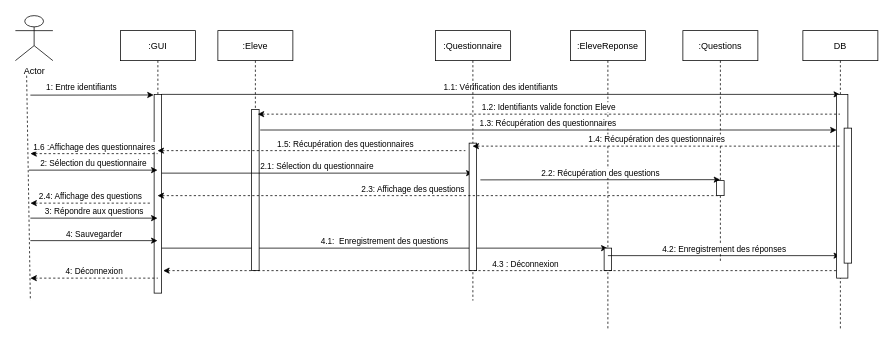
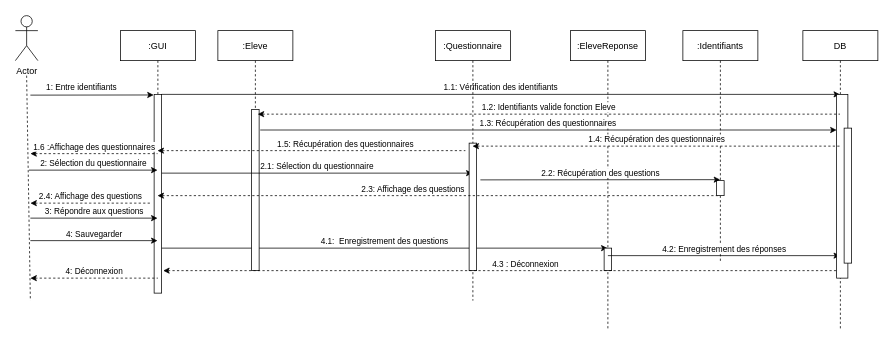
  <mxCell id="0" />
  <mxCell id="1" parent="0" />
  <mxCell id="2" value=":GUI" style="shape=umlLifeline;perimeter=lifelinePerimeter;container=1;collapsible=0;recursiveResize=0;rounded=0;shadow=0;strokeWidth=1;" parent="1" vertex="1"><mxGeometry x="160" y="40" width="100" height="350" as="geometry" /></mxCell>
  <mxCell id="3" value="" style="points=[];perimeter=orthogonalPerimeter;rounded=0;shadow=0;strokeWidth=1;" parent="2" vertex="1"><mxGeometry x="45" y="85" width="10" height="265" as="geometry" /></mxCell>
  <mxCell id="4" value="1.1: Vérification des identifiants" style="endArrow=classic;html=1;rounded=0;verticalAlign=bottom;" edge="1" parent="2" target="21"><mxGeometry width="50" height="50" relative="1" as="geometry"><mxPoint x="55" y="85" as="sourcePoint" /><mxPoint x="210" y="85" as="targetPoint" /></mxGeometry></mxCell>
  <mxCell id="5" value="4.1:&amp;nbsp; Enregistrement des questions" style="endArrow=classic;html=1;rounded=0;verticalAlign=bottom;" edge="1" parent="2" target="11"><mxGeometry width="50" height="50" relative="1" as="geometry"><mxPoint x="55" y="290" as="sourcePoint" /><mxPoint x="210" y="290" as="targetPoint" /></mxGeometry></mxCell>
  <mxCell id="6" value=":Eleve" style="shape=umlLifeline;perimeter=lifelinePerimeter;container=1;collapsible=0;recursiveResize=0;rounded=0;shadow=0;strokeWidth=1;" parent="1" vertex="1"><mxGeometry x="290" y="40" width="100" height="320" as="geometry" /></mxCell>
  <mxCell id="7" value="" style="points=[];perimeter=orthogonalPerimeter;rounded=0;shadow=0;strokeWidth=1;" parent="6" vertex="1"><mxGeometry x="45" y="105" width="10" height="215" as="geometry" /></mxCell>
  <mxCell id="8" value="2.1: Sélection du questionnaire" style="endArrow=classic;html=1;rounded=0;verticalAlign=bottom;" edge="1" parent="6" target="9"><mxGeometry width="50" height="50" relative="1" as="geometry"><mxPoint x="-75" y="190" as="sourcePoint" /><mxPoint x="80" y="190" as="targetPoint" /></mxGeometry></mxCell>
  <mxCell id="9" value=":Questionnaire" style="shape=umlLifeline;perimeter=lifelinePerimeter;container=1;collapsible=0;recursiveResize=0;rounded=0;shadow=0;strokeWidth=1;" parent="1" vertex="1"><mxGeometry x="580" y="40" width="100" height="360" as="geometry" /></mxCell>
  <mxCell id="10" value="" style="points=[];perimeter=orthogonalPerimeter;rounded=0;shadow=0;strokeWidth=1;" vertex="1" parent="9"><mxGeometry x="45" y="150" width="10" height="170" as="geometry" /></mxCell>
  <mxCell id="11" value=":EleveReponse" style="shape=umlLifeline;perimeter=lifelinePerimeter;container=1;collapsible=0;recursiveResize=0;rounded=0;shadow=0;strokeWidth=1;" parent="1" vertex="1"><mxGeometry x="760" y="40" width="100" height="400" as="geometry" /></mxCell>
  <mxCell id="12" value="" style="points=[];perimeter=orthogonalPerimeter;rounded=0;shadow=0;strokeWidth=1;" vertex="1" parent="11"><mxGeometry x="45" y="290" width="10" height="30" as="geometry" /></mxCell>
- <mxCell id="13" value="Actor" style="shape=umlActor;verticalLabelPosition=bottom;verticalAlign=top;html=1;outlineConnect=0;" parent="1" vertex="1"><mxGeometry x="20" y="20" width="50" height="60" as="geometry" /></mxCell>
+ <mxCell id="13" value="Actor" style="shape=umlActor;verticalLabelPosition=bottom;verticalAlign=top;html=1;outlineConnect=0;" parent="1" vertex="1"><mxGeometry x="20" y="20" width="30" height="60" as="geometry" /></mxCell>
  <mxCell id="14" value="" style="endArrow=none;dashed=1;html=1;rounded=0;" parent="1" edge="1"><mxGeometry width="50" height="50" relative="1" as="geometry"><mxPoint x="35" y="100" as="sourcePoint" /><mxPoint x="40" y="400" as="targetPoint" /></mxGeometry></mxCell>
- <mxCell id="15" value=":Questions" style="shape=umlLifeline;perimeter=lifelinePerimeter;container=1;collapsible=0;recursiveResize=0;rounded=0;shadow=0;strokeWidth=1;" parent="1" vertex="1"><mxGeometry x="910" y="40" width="100" height="310" as="geometry" /></mxCell>
+ <mxCell id="15" value=":Identifiants" style="shape=umlLifeline;perimeter=lifelinePerimeter;container=1;collapsible=0;recursiveResize=0;rounded=0;shadow=0;strokeWidth=1;" parent="1" vertex="1"><mxGeometry x="910" y="40" width="100" height="310" as="geometry" /></mxCell>
  <mxCell id="16" value="2.3: Affichage des questions" style="endArrow=none;html=1;rounded=0;startArrow=classic;startFill=1;endFill=0;dashed=1;verticalAlign=bottom;" edge="1" parent="15" source="2"><mxGeometry x="-0.093" width="50" height="50" relative="1" as="geometry"><mxPoint x="-180" y="220" as="sourcePoint" /><mxPoint x="50" y="220" as="targetPoint" /><mxPoint as="offset" /></mxGeometry></mxCell>
  <mxCell id="17" value="4.2: Enregistrement des réponses" style="endArrow=classic;html=1;rounded=0;verticalAlign=bottom;" edge="1" parent="15" target="21"><mxGeometry width="50" height="50" relative="1" as="geometry"><mxPoint x="-100" y="300" as="sourcePoint" /><mxPoint x="55" y="300" as="targetPoint" /></mxGeometry></mxCell>
  <mxCell id="18" value="" style="points=[];perimeter=orthogonalPerimeter;rounded=0;shadow=0;strokeWidth=1;" vertex="1" parent="15"><mxGeometry x="45" y="200" width="10" height="20" as="geometry" /></mxCell>
  <mxCell id="19" value="" style="endArrow=classic;html=1;rounded=0;verticalAlign=bottom;entryX=-0.059;entryY=0.003;entryDx=0;entryDy=0;entryPerimeter=0;" parent="1" target="3" edge="1"><mxGeometry width="50" height="50" relative="1" as="geometry"><mxPoint x="40" y="126" as="sourcePoint" /><mxPoint x="150" y="130" as="targetPoint" /></mxGeometry></mxCell>
  <mxCell id="20" value="1: Entre identifiants" style="edgeLabel;html=1;align=center;verticalAlign=middle;resizable=0;points=[];" parent="19" vertex="1" connectable="0"><mxGeometry x="-0.297" y="2" relative="1" as="geometry"><mxPoint x="10" y="-8" as="offset" /></mxGeometry></mxCell>
  <mxCell id="21" value="DB" style="shape=umlLifeline;perimeter=lifelinePerimeter;container=1;collapsible=0;recursiveResize=0;rounded=0;shadow=0;strokeWidth=1;" parent="1" vertex="1"><mxGeometry x="1070" y="40" width="100" height="400" as="geometry" /></mxCell>
  <mxCell id="22" value="" style="points=[];perimeter=orthogonalPerimeter;rounded=0;shadow=0;strokeWidth=1;fillColor=default;" parent="21" vertex="1"><mxGeometry x="45" y="85" width="15" height="245" as="geometry" /></mxCell>
  <mxCell id="23" value="4.3 : Déconnexion" style="endArrow=none;html=1;rounded=0;startArrow=classic;startFill=1;endFill=0;dashed=1;verticalAlign=bottom;" edge="1" parent="21"><mxGeometry x="0.076" width="50" height="50" relative="1" as="geometry"><mxPoint x="-852.943" y="320" as="sourcePoint" /><mxPoint x="45" y="320" as="targetPoint" /><mxPoint as="offset" /></mxGeometry></mxCell>
  <mxCell id="24" value="1.6 :Affichage des questionnaires" style="endArrow=none;html=1;rounded=0;startArrow=classic;startFill=1;endFill=0;dashed=1;verticalAlign=bottom;" parent="1" target="2" edge="1"><mxGeometry width="50" height="50" relative="1" as="geometry"><mxPoint x="40" y="204" as="sourcePoint" /><mxPoint x="240" y="200" as="targetPoint" /></mxGeometry></mxCell>
  <mxCell id="25" value="2: Sélection du questionnaire" style="endArrow=classic;html=1;rounded=0;verticalAlign=bottom;" parent="1" target="2" edge="1"><mxGeometry width="50" height="50" relative="1" as="geometry"><mxPoint x="38" y="226" as="sourcePoint" /><mxPoint x="195" y="230" as="targetPoint" /></mxGeometry></mxCell>
  <mxCell id="26" value="2.4: Affichage des questions" style="endArrow=none;html=1;rounded=0;startArrow=classic;startFill=1;endFill=0;dashed=1;verticalAlign=bottom;" parent="1" edge="1"><mxGeometry width="50" height="50" relative="1" as="geometry"><mxPoint x="40" y="270" as="sourcePoint" /><mxPoint x="200" y="270" as="targetPoint" /></mxGeometry></mxCell>
  <mxCell id="27" value="3: Répondre aux questions" style="endArrow=classic;html=1;rounded=0;verticalAlign=bottom;" parent="1" target="2" edge="1"><mxGeometry width="50" height="50" relative="1" as="geometry"><mxPoint x="40" y="290" as="sourcePoint" /><mxPoint x="195" y="290" as="targetPoint" /></mxGeometry></mxCell>
  <mxCell id="28" value="4: Sauvegarder" style="endArrow=classic;html=1;rounded=0;verticalAlign=bottom;" parent="1" target="2" edge="1"><mxGeometry width="50" height="50" relative="1" as="geometry"><mxPoint x="40" y="320" as="sourcePoint" /><mxPoint x="195" y="320" as="targetPoint" /></mxGeometry></mxCell>
  <mxCell id="29" value="4: Déconnexion" style="endArrow=none;html=1;rounded=0;startArrow=classic;startFill=1;endFill=0;dashed=1;exitX=1.161;exitY=-0.001;exitDx=0;exitDy=0;exitPerimeter=0;verticalAlign=bottom;" parent="1" edge="1"><mxGeometry width="50" height="50" relative="1" as="geometry"><mxPoint x="40" y="370" as="sourcePoint" /><mxPoint x="210" y="370" as="targetPoint" /></mxGeometry></mxCell>
  <mxCell id="30" value="1.2: Identifiants valide fonction Eleve" style="endArrow=none;html=1;rounded=0;startArrow=classic;startFill=1;endFill=0;dashed=1;exitX=0.531;exitY=0.348;exitDx=0;exitDy=0;exitPerimeter=0;verticalAlign=bottom;" edge="1" parent="1" source="6" target="21"><mxGeometry width="50" height="50" relative="1" as="geometry"><mxPoint x="870" y="150" as="sourcePoint" /><mxPoint x="1100" y="150" as="targetPoint" /></mxGeometry></mxCell>
  <mxCell id="31" value="1.3: Récupération des questionnaires" style="endArrow=classic;html=1;rounded=0;verticalAlign=bottom;exitX=1.146;exitY=0.128;exitDx=0;exitDy=0;exitPerimeter=0;" edge="1" parent="1" source="7" target="22"><mxGeometry width="50" height="50" relative="1" as="geometry"><mxPoint x="338" y="180" as="sourcePoint" /><mxPoint x="493" y="180" as="targetPoint" /></mxGeometry></mxCell>
  <mxCell id="32" value="1.5: Récupération des questionnaires" style="endArrow=none;html=1;rounded=0;startArrow=classic;startFill=1;endFill=0;dashed=1;verticalAlign=bottom;" edge="1" parent="1" source="2"><mxGeometry x="0.22" width="50" height="50" relative="1" as="geometry"><mxPoint x="390" y="200" as="sourcePoint" /><mxPoint x="620" y="200" as="targetPoint" /><mxPoint as="offset" /></mxGeometry></mxCell>
  <mxCell id="33" value="2.2: Récupération des questions" style="endArrow=classic;html=1;rounded=0;verticalAlign=bottom;entryX=0.497;entryY=0.641;entryDx=0;entryDy=0;entryPerimeter=0;" edge="1" parent="1" target="15"><mxGeometry width="50" height="50" relative="1" as="geometry"><mxPoint x="640" y="239" as="sourcePoint" /><mxPoint x="785" y="240" as="targetPoint" /></mxGeometry></mxCell>
  <mxCell id="34" value="1.4: Récupération des questionnaires" style="endArrow=none;html=1;rounded=0;startArrow=classic;startFill=1;endFill=0;dashed=1;verticalAlign=bottom;shadow=0;sketch=0;" edge="1" parent="1" source="9"><mxGeometry width="50" height="50" relative="1" as="geometry"><mxPoint x="630" y="194.66" as="sourcePoint" /><mxPoint x="1119" y="194" as="targetPoint" /></mxGeometry></mxCell>
  <mxCell id="35" value="" style="points=[];perimeter=orthogonalPerimeter;rounded=0;shadow=0;strokeWidth=1;" vertex="1" parent="1"><mxGeometry x="1125" y="170" width="10" height="180" as="geometry" /></mxCell>
